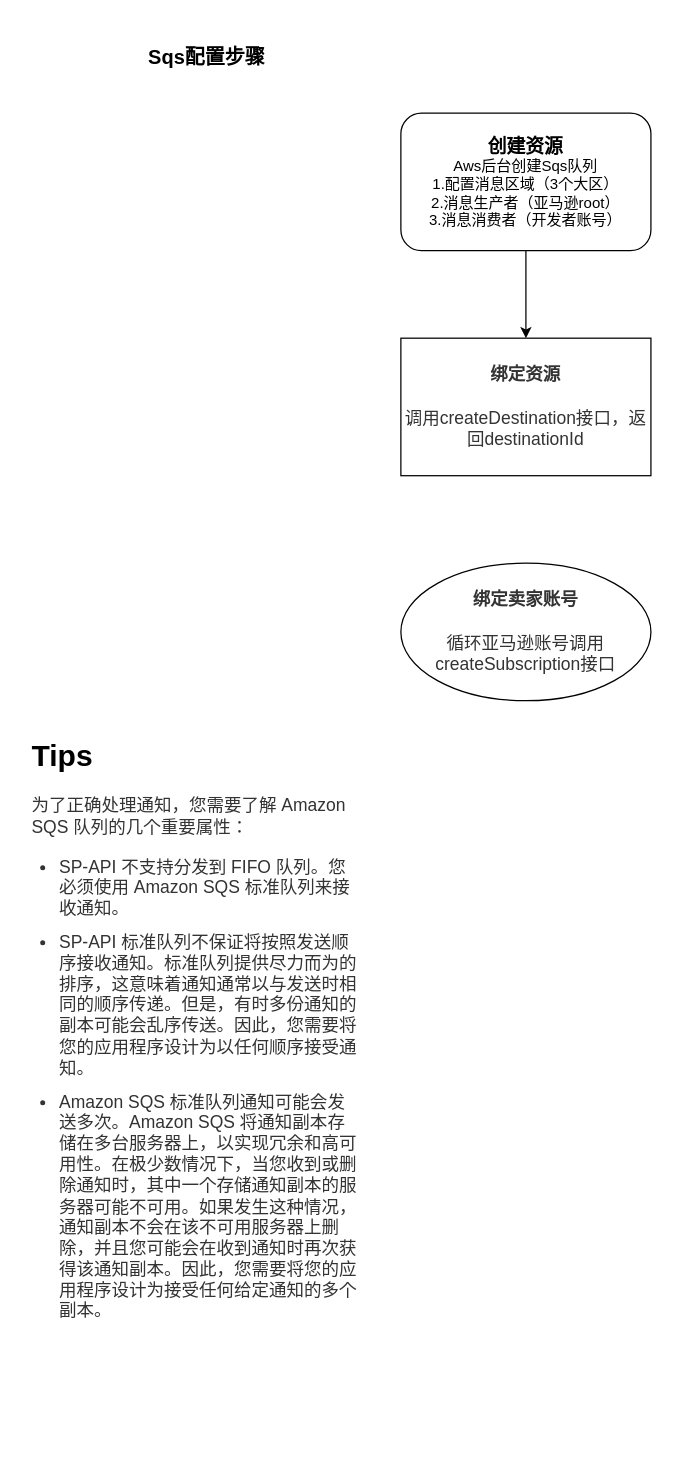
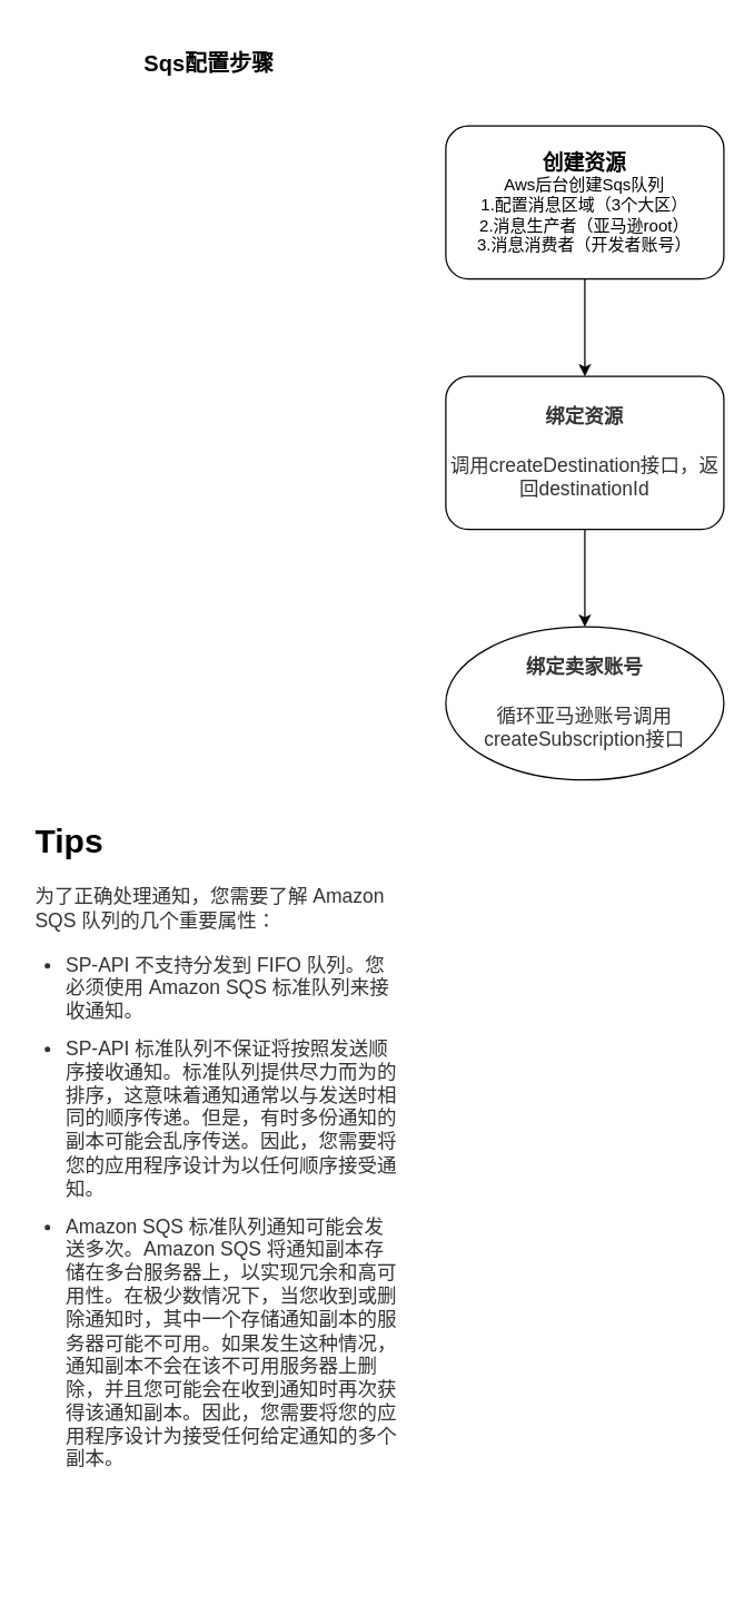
  <mxCell id="0" />
  <mxCell id="1" parent="0" />
  <mxCell id="2" style="edgeStyle=orthogonalEdgeStyle;rounded=0;orthogonalLoop=1;jettySize=auto;html=1;" edge="1" parent="1" source="3" target="5"><mxGeometry relative="1" as="geometry" /></mxCell>
  <mxCell id="3" value="&lt;b&gt;&lt;font style=&quot;font-size: 15px;&quot;&gt;创建&lt;/font&gt;&lt;/b&gt;&lt;b&gt;&lt;font style=&quot;font-size: 15px;&quot;&gt;资源&lt;/font&gt;&lt;/b&gt;&lt;br&gt;Aws后台创建Sqs队列&lt;br&gt;1.配置消息区域（3个大区）&lt;br&gt;2.消息生产者（亚马逊root）&lt;br&gt;3.消息消费者（开发者账号）" style="rounded=1;whiteSpace=wrap;html=1;" vertex="1" parent="1"><mxGeometry x="320" y="90" width="200" height="110" as="geometry" /></mxCell>
- <mxCell id="5" value="&lt;h4 style=&quot;border-color: var(--border-color); box-sizing: border-box; color: rgb(51, 51, 51); font-family: Helvetica, Arial, &amp;quot;Microsoft Yahei&amp;quot;, 微软雅黑, STXihei, 华文细黑, sans-serif; font-size: 14px;&quot;&gt;绑定资源&lt;/h4&gt;&lt;h4 style=&quot;border-color: var(--border-color); box-sizing: border-box; color: rgb(51, 51, 51); font-family: Helvetica, Arial, &amp;quot;Microsoft Yahei&amp;quot;, 微软雅黑, STXihei, 华文细黑, sans-serif; font-size: 14px;&quot;&gt;&lt;span style=&quot;font-weight: normal;&quot;&gt;调用createDestination接口，返回destinationId&lt;/span&gt;&lt;/h4&gt;" style="whiteSpace=wrap;html=1;rounded=0;" vertex="1" parent="1"><mxGeometry x="320" y="270" width="200" height="110" as="geometry" /></mxCell>
+ <mxCell id="4" style="edgeStyle=orthogonalEdgeStyle;rounded=0;orthogonalLoop=1;jettySize=auto;html=1;" edge="1" parent="1" source="5" target="6"><mxGeometry relative="1" as="geometry" /></mxCell>
+ <mxCell id="5" value="&lt;h4 style=&quot;border-color: var(--border-color); box-sizing: border-box; color: rgb(51, 51, 51); font-family: Helvetica, Arial, &amp;quot;Microsoft Yahei&amp;quot;, 微软雅黑, STXihei, 华文细黑, sans-serif; font-size: 14px;&quot;&gt;绑定资源&lt;/h4&gt;&lt;h4 style=&quot;border-color: var(--border-color); box-sizing: border-box; color: rgb(51, 51, 51); font-family: Helvetica, Arial, &amp;quot;Microsoft Yahei&amp;quot;, 微软雅黑, STXihei, 华文细黑, sans-serif; font-size: 14px;&quot;&gt;&lt;span style=&quot;font-weight: normal;&quot;&gt;调用createDestination接口，返回destinationId&lt;/span&gt;&lt;/h4&gt;" style="rounded=1;whiteSpace=wrap;html=1;" vertex="1" parent="1"><mxGeometry x="320" y="270" width="200" height="110" as="geometry" /></mxCell>
  <mxCell id="6" value="&lt;h4 style=&quot;border-color: var(--border-color); box-sizing: border-box; color: rgb(51, 51, 51); font-family: Helvetica, Arial, &amp;quot;Microsoft Yahei&amp;quot;, 微软雅黑, STXihei, 华文细黑, sans-serif; font-size: 14px;&quot;&gt;绑定卖家账号&lt;/h4&gt;&lt;h4 style=&quot;border-color: var(--border-color); box-sizing: border-box; color: rgb(51, 51, 51); font-family: Helvetica, Arial, &amp;quot;Microsoft Yahei&amp;quot;, 微软雅黑, STXihei, 华文细黑, sans-serif; font-size: 14px;&quot;&gt;&lt;span style=&quot;font-weight: normal;&quot;&gt;循环亚马逊账号调用createSubscription接口&lt;/span&gt;&lt;/h4&gt;" style="ellipse;whiteSpace=wrap;html=1;" vertex="1" parent="1"><mxGeometry x="320" y="450" width="200" height="110" as="geometry" /></mxCell>
  <mxCell id="7" value="&lt;h1&gt;Tips&lt;/h1&gt;&lt;p style=&quot;box-sizing: border-box; margin-top: 15px; margin-bottom: 15px; color: rgb(51, 51, 51); font-family: Helvetica, Arial, &amp;quot;Microsoft Yahei&amp;quot;, 微软雅黑, STXihei, 华文细黑, sans-serif; font-size: 14px;&quot;&gt;为了正确处理通知，您需要了解 Amazon SQS 队列的几个重要属性：&lt;/p&gt;&lt;ul style=&quot;box-sizing: border-box; margin: 0px 0px 0px 2px; padding: 0px 0px 0px 20px; list-style-position: initial; list-style-image: initial; color: rgb(51, 51, 51); font-family: Helvetica, Arial, &amp;quot;Microsoft Yahei&amp;quot;, 微软雅黑, STXihei, 华文细黑, sans-serif; font-size: 14px;&quot;&gt;&lt;li style=&quot;box-sizing: border-box; margin-bottom: 10px;&quot;&gt;SP-API 不支持分发到 FIFO 队列。您必须使用 Amazon SQS 标准队列来接收通知。&lt;/li&gt;&lt;li style=&quot;box-sizing: border-box; margin-bottom: 10px;&quot;&gt;SP-API 标准队列不保证将按照发送顺序接收通知。标准队列提供尽力而为的排序，这意味着通知通常以与发送时相同的顺序传递。但是，有时多份通知的副本可能会乱序传送。因此，您需要将您的应用程序设计为以任何顺序接受通知。&lt;/li&gt;&lt;li style=&quot;box-sizing: border-box; margin-bottom: 0px;&quot;&gt;Amazon SQS 标准队列通知可能会发送多次。Amazon SQS 将通知副本存储在多台服务器上，以实现冗余和高可用性。在极少数情况下，当您收到或删除通知时，其中一个存储通知副本的服务器可能不可用。如果发生这种情况，通知副本不会在该不可用服务器上删除，并且您可能会在收到通知时再次获得该通知副本。因此，您需要将您的应用程序设计为接受任何给定通知的多个副本。&lt;/li&gt;&lt;/ul&gt;" style="text;html=1;strokeColor=none;fillColor=none;spacing=5;spacingTop=-20;whiteSpace=wrap;overflow=hidden;rounded=0;" vertex="1" parent="1"><mxGeometry x="20" y="585" width="270" height="560" as="geometry" /></mxCell>
- <mxCell id="8" value="&lt;b&gt;&lt;font style=&quot;font-size: 16px;&quot;&gt;Sqs配置步骤&lt;/font&gt;&lt;/b&gt;" style="text;html=1;strokeColor=none;fillColor=none;align=center;verticalAlign=middle;whiteSpace=wrap;rounded=0;" vertex="1" parent="1"><mxGeometry x="30" y="20" width="270" height="50" as="geometry" /></mxCell>
+ <mxCell id="8" value="&lt;b&gt;&lt;font style=&quot;font-size: 16px;&quot;&gt;Sqs配置步骤&lt;/font&gt;&lt;/b&gt;" style="text;html=1;strokeColor=none;fillColor=none;align=center;verticalAlign=middle;whiteSpace=wrap;rounded=0;" vertex="1" parent="1"><mxGeometry x="15" y="20" width="270" height="50" as="geometry" /></mxCell>
